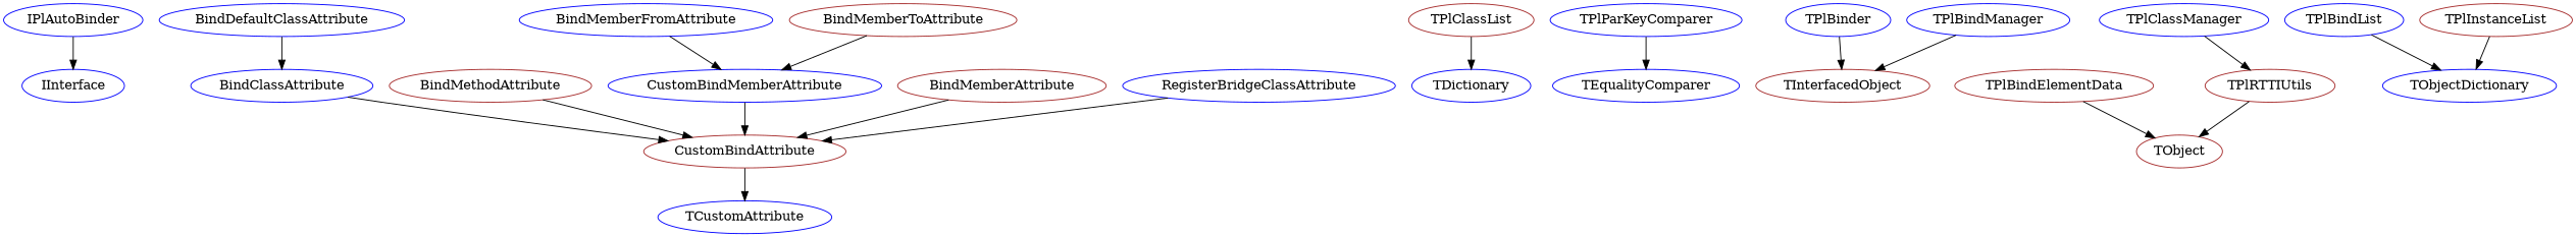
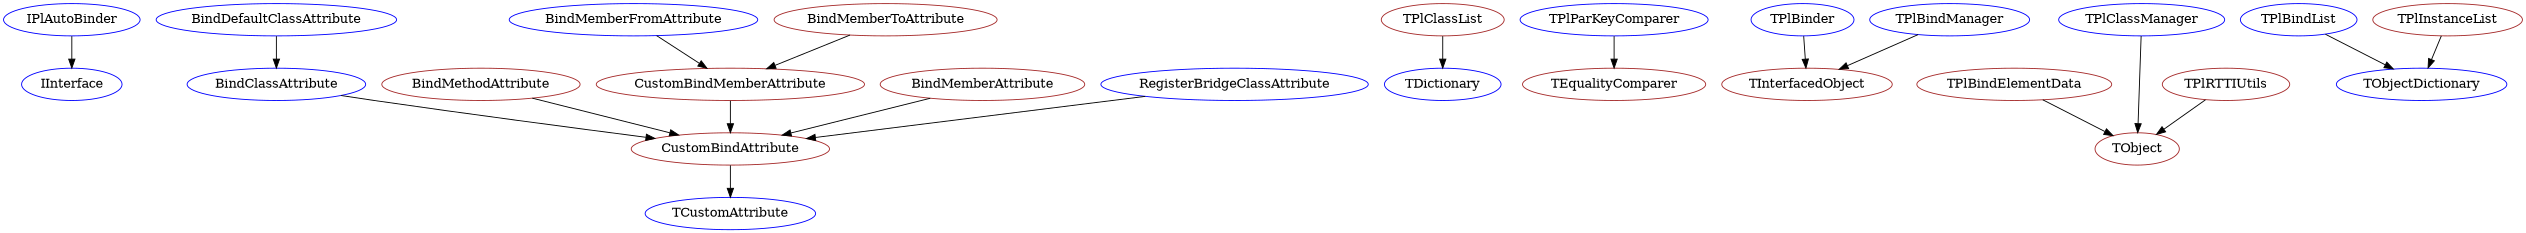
  digraph {
    node [color=blue]
    IPlAutoBinder
    IInterface
    CustomBindAttribute [color=brown]
    TCustomAttribute
    BindClassAttribute
    BindDefaultClassAttribute
    BindMethodAttribute [color=brown]
-   CustomBindMemberAttribute
+   CustomBindMemberAttribute [color=brown]
    BindMemberAttribute [color=brown]
    BindMemberFromAttribute
    BindMemberToAttribute [color=brown]
    RegisterBridgeClassAttribute
    TPlClassList [color=brown]
    TDictionary
-   TEqualityComparer
+   TEqualityComparer [color=brown]
    TPlParKeyComparer
    TInterfacedObject [color=brown]
    TPlBinder
    TPlBindManager
    TPlBindElementData [color=brown]
    TObject [color=brown]
    TPlClassManager
    TPlRTTIUtils [color=brown]
    TPlBindList
    TObjectDictionary
    TPlInstanceList [color=brown]
    IPlAutoBinder -> IInterface
    CustomBindAttribute -> TCustomAttribute
    BindClassAttribute -> CustomBindAttribute
    BindDefaultClassAttribute -> BindClassAttribute
    BindMethodAttribute -> CustomBindAttribute
    CustomBindMemberAttribute -> CustomBindAttribute
    BindMemberAttribute -> CustomBindAttribute
    BindMemberFromAttribute -> CustomBindMemberAttribute
    BindMemberToAttribute -> CustomBindMemberAttribute
    RegisterBridgeClassAttribute -> CustomBindAttribute
    TPlClassList -> TDictionary
    TPlParKeyComparer -> TEqualityComparer
    TPlBinder -> TInterfacedObject
    TPlBindManager -> TInterfacedObject
    TPlBindElementData -> TObject
-   TPlClassManager -> TPlRTTIUtils
+   TPlClassManager -> TObject
    TPlRTTIUtils -> TObject
    TPlBindList -> TObjectDictionary
    TPlInstanceList -> TObjectDictionary
  }
